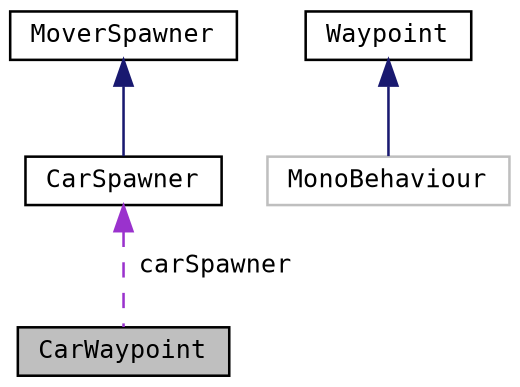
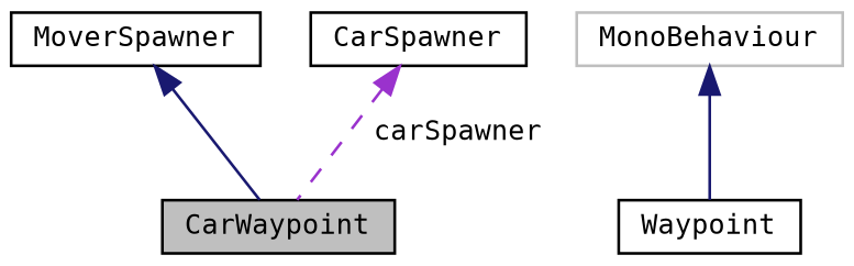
  digraph {
    fontname="DejaVu Sans Mono"
    node [color=black fillcolor=white fontname="DejaVu Sans Mono" fontsize=10 shape=record style=filled]
    edge [color=midnightblue dir=back fontname="DejaVu Sans Mono" fontsize=10 labelfontname=Helvetica labelfontsize=10 style=solid]
    n1 [fillcolor=grey75 fontcolor=black height=0.2 label=CarWaypoint width=0.4]
    n2 [height=0.2 label=Waypoint width=0.4]
    n3 [color=grey75 height=0.2 label=MonoBehaviour width=0.4]
    n4 [height=0.2 label=MoverSpawner width=0.4]
    n5 [height=0.2 label=CarSpawner width=0.4]
-   n2 -> n3
-   n4 -> n5
+   n3 -> n2
+   n4 -> n1
    n5 -> n1 [color=darkorchid3 label=" carSpawner" style=dashed]
  }
